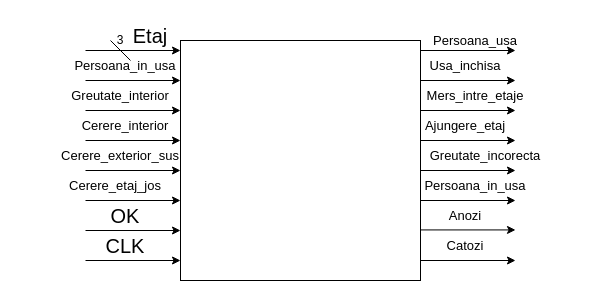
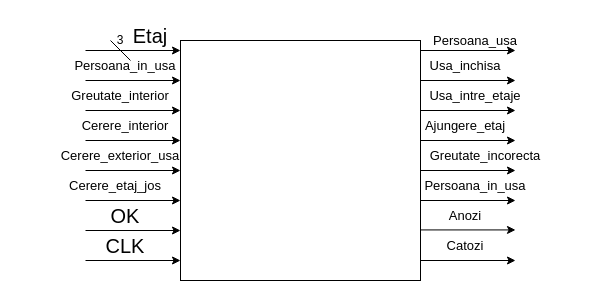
  <mxCell id="0" />
  <mxCell id="1" parent="0" />
  <mxCell id="2" value="" style="rounded=0;whiteSpace=wrap;html=1;fillColor=none;strokeColor=#000000;connectable=0;" vertex="1" parent="1"><mxGeometry x="180" y="40" width="240" height="240" as="geometry" /></mxCell>
  <mxCell id="3" value="" style="endArrow=classic;html=1;rounded=0;fontColor=#000000;strokeColor=#000000;cloneable=0;" edge="1" parent="1"><mxGeometry width="50" height="50" relative="1" as="geometry"><mxPoint x="85" y="50" as="sourcePoint" /><mxPoint x="180" y="50" as="targetPoint" /></mxGeometry></mxCell>
  <mxCell id="4" value="" style="endArrow=classic;html=1;rounded=0;fontColor=#000000;strokeColor=#000000;cloneable=0;" edge="1" parent="1"><mxGeometry width="50" height="50" relative="1" as="geometry"><mxPoint x="85" y="80" as="sourcePoint" /><mxPoint x="180" y="80" as="targetPoint" /></mxGeometry></mxCell>
  <mxCell id="5" value="" style="endArrow=classic;html=1;rounded=0;fontColor=#000000;strokeColor=#000000;cloneable=0;" edge="1" parent="1"><mxGeometry width="50" height="50" relative="1" as="geometry"><mxPoint x="85" y="110" as="sourcePoint" /><mxPoint x="180" y="110" as="targetPoint" /></mxGeometry></mxCell>
  <mxCell id="6" value="" style="endArrow=classic;html=1;rounded=0;fontColor=#000000;strokeColor=#000000;cloneable=0;" edge="1" parent="1"><mxGeometry width="50" height="50" relative="1" as="geometry"><mxPoint x="85" y="140" as="sourcePoint" /><mxPoint x="180" y="140" as="targetPoint" /></mxGeometry></mxCell>
  <mxCell id="7" value="" style="endArrow=classic;html=1;rounded=0;fontColor=#000000;strokeColor=#000000;cloneable=0;" edge="1" parent="1"><mxGeometry width="50" height="50" relative="1" as="geometry"><mxPoint x="85" y="170" as="sourcePoint" /><mxPoint x="180" y="170" as="targetPoint" /></mxGeometry></mxCell>
  <mxCell id="8" value="" style="endArrow=classic;html=1;rounded=0;fontColor=#000000;strokeColor=#000000;cloneable=0;" edge="1" parent="1"><mxGeometry width="50" height="50" relative="1" as="geometry"><mxPoint x="85" y="200" as="sourcePoint" /><mxPoint x="180" y="200" as="targetPoint" /></mxGeometry></mxCell>
  <mxCell id="9" value="" style="endArrow=classic;html=1;rounded=0;fontColor=#000000;strokeColor=#000000;cloneable=0;" edge="1" parent="1"><mxGeometry width="50" height="50" relative="1" as="geometry"><mxPoint x="85" y="230" as="sourcePoint" /><mxPoint x="180" y="230" as="targetPoint" /></mxGeometry></mxCell>
  <mxCell id="10" value="" style="endArrow=classic;html=1;rounded=0;fontColor=#000000;strokeColor=#000000;cloneable=0;" edge="1" parent="1"><mxGeometry width="50" height="50" relative="1" as="geometry"><mxPoint x="85" y="260" as="sourcePoint" /><mxPoint x="180" y="260" as="targetPoint" /></mxGeometry></mxCell>
  <mxCell id="11" value="&lt;font color=&quot;#000000&quot;&gt;&lt;span style=&quot;font-size: 20px;&quot;&gt;Etaj&lt;/span&gt;&lt;/font&gt;" style="text;html=1;strokeColor=none;fillColor=none;align=center;verticalAlign=middle;whiteSpace=wrap;rounded=0;cloneable=0;" vertex="1" parent="1"><mxGeometry x="120" y="20" width="60" height="30" as="geometry" /></mxCell>
  <mxCell id="12" value="&lt;font color=&quot;#000000&quot;&gt;3&lt;/font&gt;" style="text;html=1;strokeColor=none;fillColor=none;align=center;verticalAlign=middle;whiteSpace=wrap;rounded=0;cloneable=0;" vertex="1" parent="1"><mxGeometry x="110" y="30" width="20" height="20" as="geometry" /></mxCell>
  <mxCell id="13" value="" style="endArrow=none;html=1;rounded=0;strokeColor=#000000;cloneable=0;" edge="1" parent="1"><mxGeometry width="50" height="50" relative="1" as="geometry"><mxPoint x="130" y="60" as="sourcePoint" /><mxPoint x="110" y="40" as="targetPoint" /></mxGeometry></mxCell>
  <mxCell id="14" value="&lt;font style=&quot;font-size: 13px;&quot; color=&quot;#000000&quot;&gt;Persoana_in_usa&lt;/font&gt;" style="text;html=1;strokeColor=none;fillColor=none;align=center;verticalAlign=middle;whiteSpace=wrap;rounded=0;cloneable=0;" vertex="1" parent="1"><mxGeometry x="30" y="50" width="190" height="30" as="geometry" /></mxCell>
  <mxCell id="15" value="&lt;font color=&quot;#000000&quot;&gt;&lt;span style=&quot;font-size: 13px;&quot;&gt;Greutate_interior&lt;/span&gt;&lt;/font&gt;" style="text;html=1;strokeColor=none;fillColor=none;align=center;verticalAlign=middle;whiteSpace=wrap;rounded=0;cloneable=0;" vertex="1" parent="1"><mxGeometry x="25" y="80" width="190" height="30" as="geometry" /></mxCell>
  <mxCell id="16" value="&lt;font color=&quot;#000000&quot;&gt;&lt;span style=&quot;font-size: 13px;&quot;&gt;Cerere_interior&lt;br&gt;&lt;/span&gt;&lt;/font&gt;" style="text;html=1;strokeColor=none;fillColor=none;align=center;verticalAlign=middle;whiteSpace=wrap;rounded=0;cloneable=0;" vertex="1" parent="1"><mxGeometry x="30" y="110" width="190" height="30" as="geometry" /></mxCell>
- <mxCell id="17" value="&lt;font color=&quot;#000000&quot;&gt;&lt;span style=&quot;font-size: 13px;&quot;&gt;Cerere_exterior_sus&lt;br&gt;&lt;/span&gt;&lt;/font&gt;" style="text;html=1;strokeColor=none;fillColor=none;align=center;verticalAlign=middle;whiteSpace=wrap;rounded=0;cloneable=0;" vertex="1" parent="1"><mxGeometry x="25" y="140" width="190" height="30" as="geometry" /></mxCell>
+ <mxCell id="17" value="&lt;font color=&quot;#000000&quot;&gt;&lt;span style=&quot;font-size: 13px;&quot;&gt;Cerere_exterior_usa&lt;br&gt;&lt;/span&gt;&lt;/font&gt;" style="text;html=1;strokeColor=none;fillColor=none;align=center;verticalAlign=middle;whiteSpace=wrap;rounded=0;cloneable=0;" vertex="1" parent="1"><mxGeometry x="25" y="140" width="190" height="30" as="geometry" /></mxCell>
  <mxCell id="18" value="&lt;font color=&quot;#000000&quot;&gt;&lt;span style=&quot;font-size: 13px;&quot;&gt;Cerere_etaj_jos&lt;br&gt;&lt;/span&gt;&lt;/font&gt;" style="text;html=1;strokeColor=none;fillColor=none;align=center;verticalAlign=middle;whiteSpace=wrap;rounded=0;cloneable=0;" vertex="1" parent="1"><mxGeometry x="20" y="170" width="190" height="30" as="geometry" /></mxCell>
  <mxCell id="19" value="&lt;font color=&quot;#000000&quot;&gt;&lt;span style=&quot;font-size: 20px;&quot;&gt;OK&lt;/span&gt;&lt;/font&gt;" style="text;html=1;strokeColor=none;fillColor=none;align=center;verticalAlign=middle;whiteSpace=wrap;rounded=0;cloneable=0;" vertex="1" parent="1"><mxGeometry x="95" y="200" width="60" height="30" as="geometry" /></mxCell>
  <mxCell id="20" value="&lt;font color=&quot;#000000&quot;&gt;&lt;span style=&quot;font-size: 20px;&quot;&gt;CLK&lt;/span&gt;&lt;/font&gt;" style="text;html=1;strokeColor=none;fillColor=none;align=center;verticalAlign=middle;whiteSpace=wrap;rounded=0;cloneable=0;" vertex="1" parent="1"><mxGeometry x="95" y="230" width="60" height="30" as="geometry" /></mxCell>
  <mxCell id="21" value="&lt;font color=&quot;#000000&quot;&gt;&lt;span style=&quot;font-size: 13px;&quot;&gt;Persoana_usa&lt;br&gt;&lt;/span&gt;&lt;/font&gt;" style="text;html=1;strokeColor=none;fillColor=none;align=center;verticalAlign=middle;whiteSpace=wrap;rounded=0;cloneable=0;" vertex="1" parent="1"><mxGeometry x="380" y="25" width="190" height="30" as="geometry" /></mxCell>
  <mxCell id="22" value="&lt;font color=&quot;#000000&quot;&gt;&lt;span style=&quot;font-size: 13px;&quot;&gt;Usa_inchisa&lt;br&gt;&lt;/span&gt;&lt;/font&gt;" style="text;html=1;strokeColor=none;fillColor=none;align=center;verticalAlign=middle;whiteSpace=wrap;rounded=0;cloneable=0;" vertex="1" parent="1"><mxGeometry x="370" y="50" width="190" height="30" as="geometry" /></mxCell>
- <mxCell id="23" value="&lt;font color=&quot;#000000&quot;&gt;&lt;span style=&quot;font-size: 13px;&quot;&gt;Mers_intre_etaje&lt;br&gt;&lt;/span&gt;&lt;/font&gt;" style="text;html=1;strokeColor=none;fillColor=none;align=center;verticalAlign=middle;whiteSpace=wrap;rounded=0;cloneable=0;" vertex="1" parent="1"><mxGeometry x="380" y="80" width="190" height="30" as="geometry" /></mxCell>
+ <mxCell id="23" value="&lt;font color=&quot;#000000&quot;&gt;&lt;span style=&quot;font-size: 13px;&quot;&gt;Usa_intre_etaje&lt;br&gt;&lt;/span&gt;&lt;/font&gt;" style="text;html=1;strokeColor=none;fillColor=none;align=center;verticalAlign=middle;whiteSpace=wrap;rounded=0;cloneable=0;" vertex="1" parent="1"><mxGeometry x="380" y="80" width="190" height="30" as="geometry" /></mxCell>
  <mxCell id="24" value="&lt;font color=&quot;#000000&quot;&gt;&lt;span style=&quot;font-size: 13px;&quot;&gt;Ajungere_etaj&lt;br&gt;&lt;/span&gt;&lt;/font&gt;" style="text;html=1;strokeColor=none;fillColor=none;align=center;verticalAlign=middle;whiteSpace=wrap;rounded=0;cloneable=0;" vertex="1" parent="1"><mxGeometry x="370" y="110" width="190" height="30" as="geometry" /></mxCell>
  <mxCell id="25" value="&lt;font color=&quot;#000000&quot;&gt;&lt;span style=&quot;font-size: 13px;&quot;&gt;Greutate_incorecta&lt;br&gt;&lt;/span&gt;&lt;/font&gt;" style="text;html=1;strokeColor=none;fillColor=none;align=center;verticalAlign=middle;whiteSpace=wrap;rounded=0;cloneable=0;" vertex="1" parent="1"><mxGeometry x="390" y="140" width="190" height="30" as="geometry" /></mxCell>
  <mxCell id="26" value="&lt;font color=&quot;#000000&quot;&gt;&lt;span style=&quot;font-size: 13px;&quot;&gt;Persoana_in_usa&lt;br&gt;&lt;/span&gt;&lt;/font&gt;" style="text;html=1;strokeColor=none;fillColor=none;align=center;verticalAlign=middle;whiteSpace=wrap;rounded=0;cloneable=0;" vertex="1" parent="1"><mxGeometry x="380" y="170" width="190" height="30" as="geometry" /></mxCell>
  <mxCell id="27" value="&lt;font color=&quot;#000000&quot;&gt;&lt;span style=&quot;font-size: 13px;&quot;&gt;Anozi&lt;br&gt;&lt;/span&gt;&lt;/font&gt;" style="text;html=1;strokeColor=none;fillColor=none;align=center;verticalAlign=middle;whiteSpace=wrap;rounded=0;cloneable=0;" vertex="1" parent="1"><mxGeometry x="370" y="200" width="190" height="30" as="geometry" /></mxCell>
  <mxCell id="28" value="&lt;font color=&quot;#000000&quot;&gt;&lt;span style=&quot;font-size: 13px;&quot;&gt;Catozi&lt;br&gt;&lt;/span&gt;&lt;/font&gt;" style="text;html=1;strokeColor=none;fillColor=none;align=center;verticalAlign=middle;whiteSpace=wrap;rounded=0;cloneable=0;" vertex="1" parent="1"><mxGeometry x="370" y="230" width="190" height="30" as="geometry" /></mxCell>
  <mxCell id="29" value="" style="endArrow=classic;html=1;rounded=0;fontColor=#000000;strokeColor=#000000;cloneable=0;" edge="1" parent="1"><mxGeometry width="50" height="50" relative="1" as="geometry"><mxPoint x="420" y="50" as="sourcePoint" /><mxPoint x="515" y="50" as="targetPoint" /></mxGeometry></mxCell>
  <mxCell id="30" value="" style="endArrow=classic;html=1;rounded=0;fontColor=#000000;strokeColor=#000000;cloneable=0;" edge="1" parent="1"><mxGeometry width="50" height="50" relative="1" as="geometry"><mxPoint x="420" y="80" as="sourcePoint" /><mxPoint x="515" y="80" as="targetPoint" /></mxGeometry></mxCell>
  <mxCell id="31" value="" style="endArrow=classic;html=1;rounded=0;fontColor=#000000;strokeColor=#000000;cloneable=0;" edge="1" parent="1"><mxGeometry width="50" height="50" relative="1" as="geometry"><mxPoint x="420" y="110" as="sourcePoint" /><mxPoint x="515" y="110" as="targetPoint" /></mxGeometry></mxCell>
  <mxCell id="32" value="" style="endArrow=classic;html=1;rounded=0;fontColor=#000000;strokeColor=#000000;cloneable=0;" edge="1" parent="1"><mxGeometry width="50" height="50" relative="1" as="geometry"><mxPoint x="420" y="140" as="sourcePoint" /><mxPoint x="515" y="140" as="targetPoint" /></mxGeometry></mxCell>
  <mxCell id="33" value="" style="endArrow=classic;html=1;rounded=0;fontColor=#000000;strokeColor=#000000;cloneable=0;" edge="1" parent="1"><mxGeometry width="50" height="50" relative="1" as="geometry"><mxPoint x="420" y="170" as="sourcePoint" /><mxPoint x="515" y="170" as="targetPoint" /></mxGeometry></mxCell>
  <mxCell id="34" value="" style="endArrow=classic;html=1;rounded=0;fontColor=#000000;strokeColor=#000000;cloneable=0;" edge="1" parent="1"><mxGeometry width="50" height="50" relative="1" as="geometry"><mxPoint x="420" y="200" as="sourcePoint" /><mxPoint x="515" y="200" as="targetPoint" /></mxGeometry></mxCell>
  <mxCell id="35" value="" style="endArrow=classic;html=1;rounded=0;fontColor=#000000;strokeColor=#000000;cloneable=0;" edge="1" parent="1"><mxGeometry width="50" height="50" relative="1" as="geometry"><mxPoint x="420" y="229.43" as="sourcePoint" /><mxPoint x="515" y="229.43" as="targetPoint" /></mxGeometry></mxCell>
  <mxCell id="36" value="" style="endArrow=classic;html=1;rounded=0;fontColor=#000000;strokeColor=#000000;cloneable=0;" edge="1" parent="1"><mxGeometry width="50" height="50" relative="1" as="geometry"><mxPoint x="420" y="260" as="sourcePoint" /><mxPoint x="515" y="260" as="targetPoint" /></mxGeometry></mxCell>
